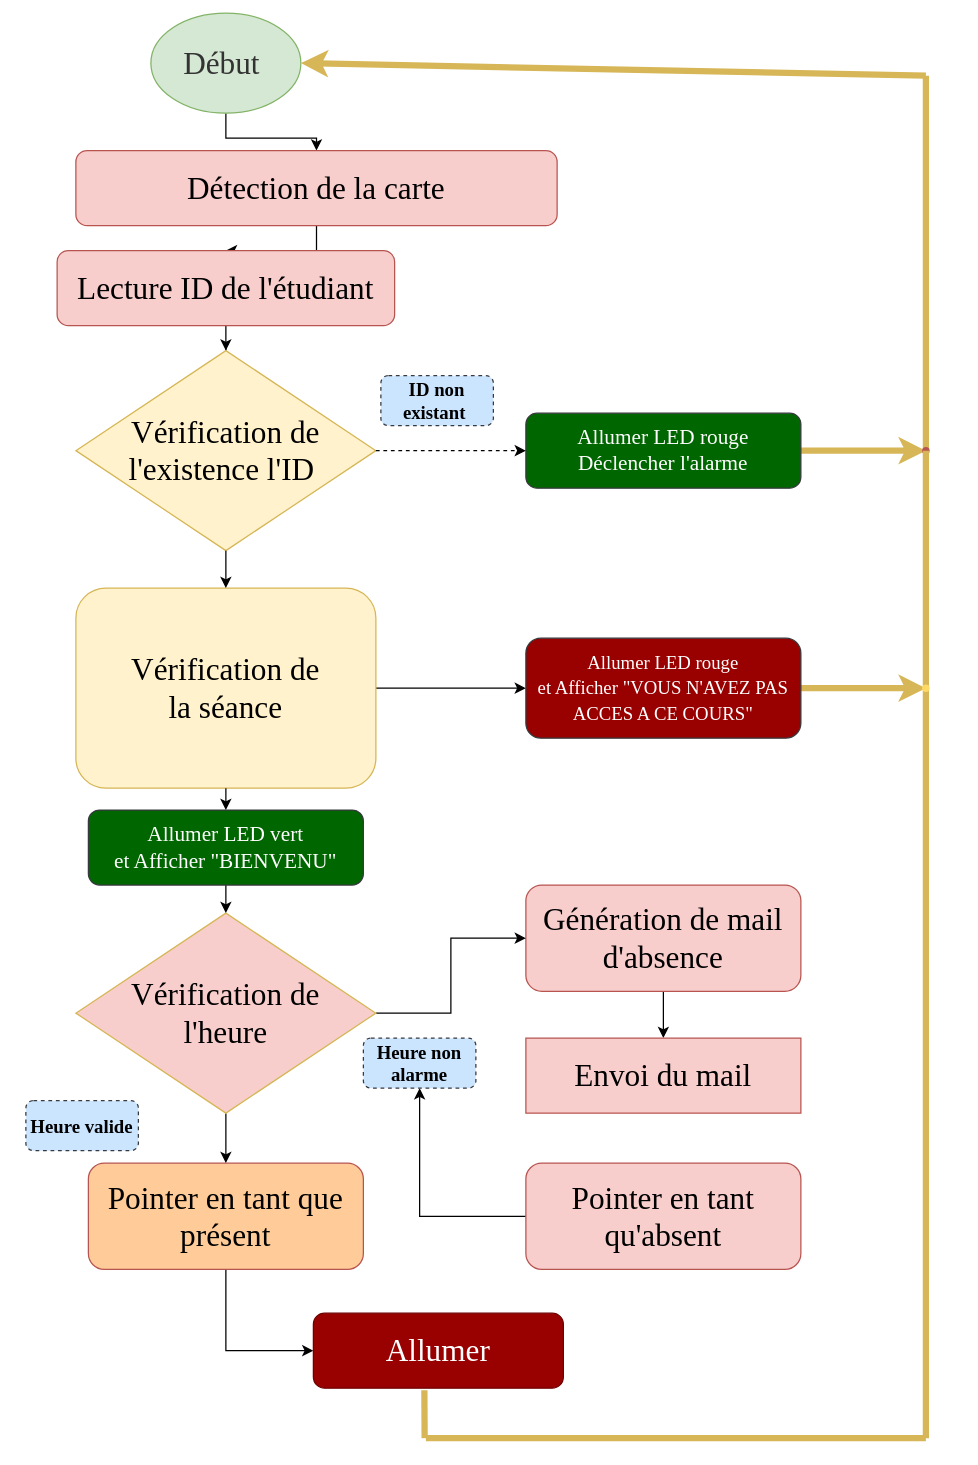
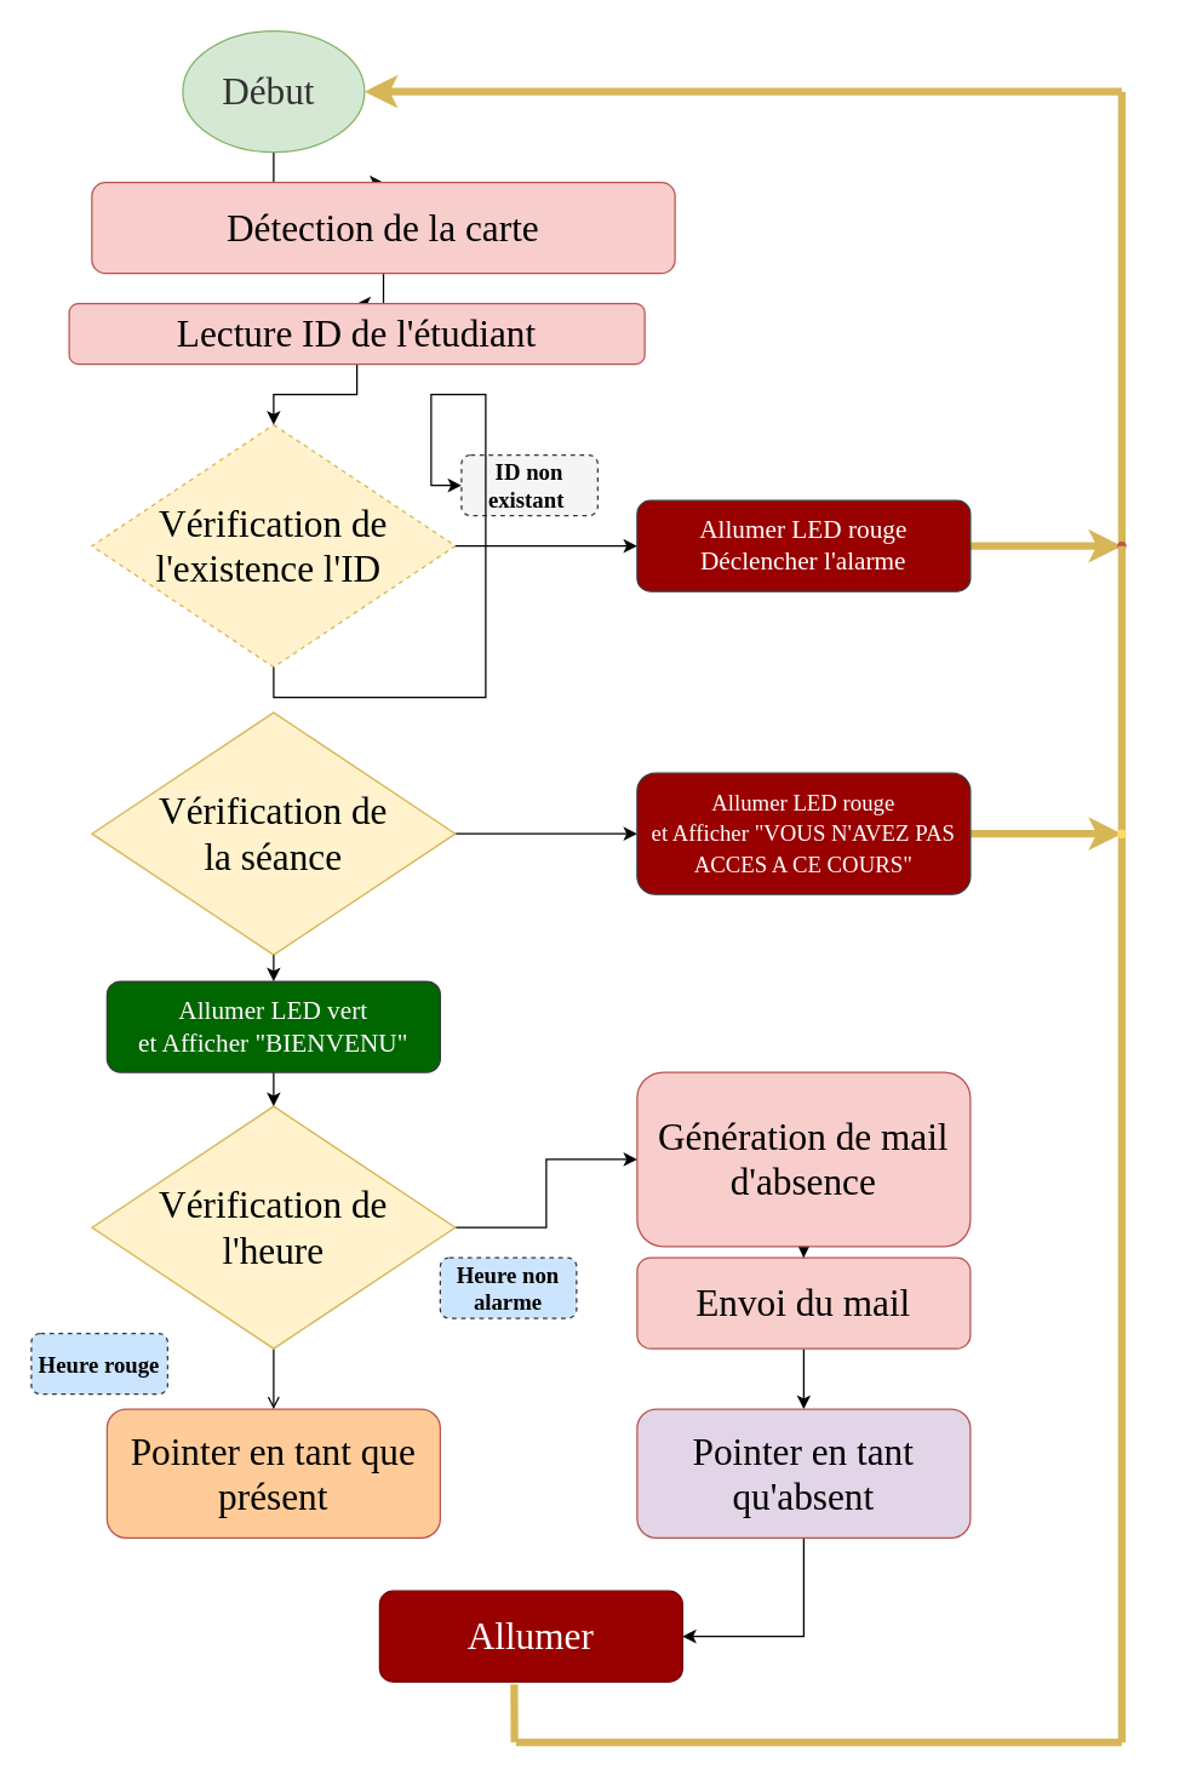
  <mxCell id="0" />
  <mxCell id="1" parent="0" />
  <mxCell id="2" value="" style="edgeStyle=orthogonalEdgeStyle;rounded=0;orthogonalLoop=1;jettySize=auto;html=1;fontFamily=Times New Roman;fontSize=25;fontColor=#333333;" edge="1" parent="1" source="3" target="5"><mxGeometry relative="1" as="geometry" /></mxCell>
- <mxCell id="3" value="&lt;font color=&quot;#333333&quot; style=&quot;font-size: 25px;&quot; face=&quot;Times New Roman&quot;&gt;Début&amp;nbsp;&lt;/font&gt;" style="ellipse;whiteSpace=wrap;html=1;fillColor=#d5e8d4;strokeColor=#82b366;" vertex="1" parent="1"><mxGeometry x="120" y="10" width="120" height="80" as="geometry" /></mxCell>
+ <mxCell id="3" value="&lt;font color=&quot;#333333&quot; style=&quot;font-size: 25px;&quot; face=&quot;Times New Roman&quot;&gt;Début&amp;nbsp;&lt;/font&gt;" style="ellipse;whiteSpace=wrap;html=1;fillColor=#d5e8d4;strokeColor=#82b366;" vertex="1" parent="1"><mxGeometry x="120" y="20" width="120" height="80" as="geometry" /></mxCell>
  <mxCell id="4" value="" style="edgeStyle=orthogonalEdgeStyle;rounded=0;orthogonalLoop=1;jettySize=auto;html=1;fontFamily=Times New Roman;fontSize=25;fontColor=#333333;" edge="1" parent="1" source="5" target="7"><mxGeometry relative="1" as="geometry" /></mxCell>
  <mxCell id="5" value="&lt;font style=&quot;font-size: 25px;&quot;&gt;Détection de la carte&lt;/font&gt;" style="rounded=1;whiteSpace=wrap;html=1;labelBorderColor=none;fontFamily=Times New Roman;fontSize=17;fillColor=#f8cecc;strokeColor=#b85450;" vertex="1" parent="1"><mxGeometry x="60" y="120" width="385" height="60" as="geometry" /></mxCell>
  <mxCell id="6" value="" style="edgeStyle=orthogonalEdgeStyle;rounded=0;orthogonalLoop=1;jettySize=auto;html=1;fontFamily=Times New Roman;fontSize=25;fontColor=#333333;" edge="1" parent="1" source="7" target="8"><mxGeometry relative="1" as="geometry" /></mxCell>
- <mxCell id="7" value="&lt;font style=&quot;font-size: 25px;&quot;&gt;Lecture ID de l'étudiant&lt;/font&gt;" style="rounded=1;whiteSpace=wrap;html=1;labelBorderColor=none;fontFamily=Times New Roman;fontSize=17;fillColor=#f8cecc;strokeColor=#b85450;" vertex="1" parent="1"><mxGeometry x="45" y="200" width="270" height="60" as="geometry" /></mxCell>
- <mxCell id="8" value="Vérification de l'existence l'ID&amp;nbsp;" style="rhombus;whiteSpace=wrap;html=1;labelBorderColor=none;fontFamily=Times New Roman;fontSize=25;fillColor=#fff2cc;strokeColor=#d6b656;" vertex="1" parent="1"><mxGeometry x="60" y="280" width="240" height="160" as="geometry" /></mxCell>
+ <mxCell id="7" value="&lt;font style=&quot;font-size: 25px;&quot;&gt;Lecture ID de l'étudiant&lt;/font&gt;" style="rounded=1;whiteSpace=wrap;html=1;labelBorderColor=none;fontFamily=Times New Roman;fontSize=17;fillColor=#f8cecc;strokeColor=#b85450;" vertex="1" parent="1"><mxGeometry x="45" y="200" width="380" height="40" as="geometry" /></mxCell>
+ <mxCell id="8" value="Vérification de l'existence l'ID&amp;nbsp;" style="rhombus;whiteSpace=wrap;html=1;labelBorderColor=none;fontFamily=Times New Roman;fontSize=25;fillColor=#fff2cc;strokeColor=#d6b656;dashed=1;" vertex="1" parent="1"><mxGeometry x="60" y="280" width="240" height="160" as="geometry" /></mxCell>
  <mxCell id="9" value="" style="edgeStyle=orthogonalEdgeStyle;rounded=0;orthogonalLoop=1;jettySize=auto;html=1;fontFamily=Times New Roman;fontSize=15;fontColor=#000000;strokeWidth=1;" edge="1" parent="1" source="10" target="37"><mxGeometry relative="1" as="geometry" /></mxCell>
- <mxCell id="10" value="Vérification de &lt;br&gt;la séance" style="whiteSpace=wrap;html=1;labelBorderColor=none;fontFamily=Times New Roman;fontSize=25;fillColor=#fff2cc;strokeColor=#d6b656;rounded=1;" vertex="1" parent="1"><mxGeometry x="60" y="470" width="240" height="160" as="geometry" /></mxCell>
+ <mxCell id="10" value="Vérification de &lt;br&gt;la séance" style="rhombus;whiteSpace=wrap;html=1;labelBorderColor=none;fontFamily=Times New Roman;fontSize=25;fillColor=#fff2cc;strokeColor=#d6b656;" vertex="1" parent="1"><mxGeometry x="60" y="470" width="240" height="160" as="geometry" /></mxCell>
  <mxCell id="11" value="" style="edgeStyle=orthogonalEdgeStyle;rounded=0;orthogonalLoop=1;jettySize=auto;html=1;fontFamily=Times New Roman;fontSize=15;fontColor=#333333;strokeWidth=5;fillColor=#fff2cc;strokeColor=#d6b656;" edge="1" parent="1" source="12" target="30"><mxGeometry relative="1" as="geometry" /></mxCell>
- <mxCell id="12" value="&lt;font style=&quot;font-size: 17px;&quot;&gt;&lt;font color=&quot;#ffffff&quot;&gt;Allumer LED rouge&lt;br&gt;Déclencher l'alarme&lt;/font&gt;&lt;br&gt;&lt;/font&gt;" style="rounded=1;whiteSpace=wrap;html=1;labelBorderColor=none;fontFamily=Times New Roman;fontSize=17;fillColor=#006600;strokeColor=#36393d;" vertex="1" parent="1"><mxGeometry x="420" y="330" width="220" height="60" as="geometry" /></mxCell>
+ <mxCell id="12" value="&lt;font style=&quot;font-size: 17px;&quot;&gt;&lt;font color=&quot;#ffffff&quot;&gt;Allumer LED rouge&lt;br&gt;Déclencher l'alarme&lt;/font&gt;&lt;br&gt;&lt;/font&gt;" style="rounded=1;whiteSpace=wrap;html=1;labelBorderColor=none;fontFamily=Times New Roman;fontSize=17;fillColor=#990000;strokeColor=#36393d;" vertex="1" parent="1"><mxGeometry x="420" y="330" width="220" height="60" as="geometry" /></mxCell>
  <mxCell id="13" value="" style="edgeStyle=orthogonalEdgeStyle;rounded=0;orthogonalLoop=1;jettySize=auto;html=1;fontFamily=Times New Roman;fontSize=25;fontColor=#333333;" edge="1" parent="1" source="14" target="16"><mxGeometry relative="1" as="geometry" /></mxCell>
- <mxCell id="14" value="&lt;font style=&quot;font-size: 25px;&quot;&gt;Génération de mail d'absence&lt;/font&gt;" style="rounded=1;whiteSpace=wrap;html=1;labelBorderColor=none;fontFamily=Times New Roman;fontSize=17;fillColor=#f8cecc;strokeColor=#b85450;" vertex="1" parent="1"><mxGeometry x="420" y="707.5" width="220" height="85" as="geometry" /></mxCell>
- <mxCell id="16" value="&lt;font style=&quot;font-size: 25px;&quot;&gt;Envoi du mail&lt;/font&gt;" style="whiteSpace=wrap;html=1;labelBorderColor=none;fontFamily=Times New Roman;fontSize=17;fillColor=#f8cecc;strokeColor=#b85450;rounded=0;" vertex="1" parent="1"><mxGeometry x="420" y="830" width="220" height="60" as="geometry" /></mxCell>
- <mxCell id="17" style="edgeStyle=orthogonalEdgeStyle;rounded=0;orthogonalLoop=1;jettySize=auto;html=1;fontFamily=Times New Roman;fontSize=25;fontColor=#333333;" edge="1" parent="1" source="18" target="28"><mxGeometry relative="1" as="geometry" /></mxCell>
- <mxCell id="18" value="&lt;font style=&quot;font-size: 25px;&quot;&gt;Pointer en tant qu'absent&lt;/font&gt;" style="rounded=1;whiteSpace=wrap;html=1;labelBorderColor=none;fontFamily=Times New Roman;fontSize=17;fillColor=#f8cecc;strokeColor=#b85450;" vertex="1" parent="1"><mxGeometry x="420" y="930" width="220" height="85" as="geometry" /></mxCell>
- <mxCell id="19" style="edgeStyle=orthogonalEdgeStyle;rounded=0;orthogonalLoop=1;jettySize=auto;html=1;entryX=0;entryY=0.5;entryDx=0;entryDy=0;fontFamily=Times New Roman;fontSize=25;fontColor=#333333;" edge="1" parent="1" source="20" target="21"><mxGeometry relative="1" as="geometry" /></mxCell>
+ <mxCell id="14" value="&lt;font style=&quot;font-size: 25px;&quot;&gt;Génération de mail d'absence&lt;/font&gt;" style="rounded=1;whiteSpace=wrap;html=1;labelBorderColor=none;fontFamily=Times New Roman;fontSize=17;fillColor=#f8cecc;strokeColor=#b85450;" vertex="1" parent="1"><mxGeometry x="420" y="707.5" width="220" height="115" as="geometry" /></mxCell>
+ <mxCell id="15" value="" style="edgeStyle=orthogonalEdgeStyle;rounded=0;orthogonalLoop=1;jettySize=auto;html=1;fontFamily=Times New Roman;fontSize=25;fontColor=#333333;" edge="1" parent="1" source="16" target="18"><mxGeometry relative="1" as="geometry" /></mxCell>
+ <mxCell id="16" value="&lt;font style=&quot;font-size: 25px;&quot;&gt;Envoi du mail&lt;/font&gt;" style="rounded=1;whiteSpace=wrap;html=1;labelBorderColor=none;fontFamily=Times New Roman;fontSize=17;fillColor=#f8cecc;strokeColor=#b85450;" vertex="1" parent="1"><mxGeometry x="420" y="830" width="220" height="60" as="geometry" /></mxCell>
+ <mxCell id="17" style="edgeStyle=orthogonalEdgeStyle;rounded=0;orthogonalLoop=1;jettySize=auto;html=1;entryX=1;entryY=0.5;entryDx=0;entryDy=0;fontFamily=Times New Roman;fontSize=25;fontColor=#333333;" edge="1" parent="1" source="18" target="21"><mxGeometry relative="1" as="geometry" /></mxCell>
+ <mxCell id="18" value="&lt;font style=&quot;font-size: 25px;&quot;&gt;Pointer en tant qu'absent&lt;/font&gt;" style="rounded=1;whiteSpace=wrap;html=1;labelBorderColor=none;fontFamily=Times New Roman;fontSize=17;fillColor=#e1d5e7;strokeColor=#b85450;" vertex="1" parent="1"><mxGeometry x="420" y="930" width="220" height="85" as="geometry" /></mxCell>
  <mxCell id="20" value="&lt;font style=&quot;font-size: 25px;&quot;&gt;Pointer en tant que présent&lt;/font&gt;" style="rounded=1;whiteSpace=wrap;html=1;labelBorderColor=none;fontFamily=Times New Roman;fontSize=17;fillColor=#ffcc99;strokeColor=#b85450;" vertex="1" parent="1"><mxGeometry x="70" y="930" width="220" height="85" as="geometry" /></mxCell>
  <mxCell id="21" value="&lt;font style=&quot;font-size: 25px;&quot;&gt;Allumer&lt;/font&gt;" style="rounded=1;whiteSpace=wrap;html=1;labelBorderColor=none;fontFamily=Times New Roman;fontSize=17;fillColor=#990000;strokeColor=#6F0000;fontColor=#ffffff;" vertex="1" parent="1"><mxGeometry x="250" y="1050" width="200" height="60" as="geometry" /></mxCell>
- <mxCell id="22" value="" style="endArrow=classic;html=1;rounded=0;fontFamily=Times New Roman;fontSize=25;fontColor=#333333;entryX=0;entryY=0.5;entryDx=0;entryDy=0;exitX=1;exitY=0.5;exitDx=0;exitDy=0;dashed=1;" edge="1" parent="1" source="8" target="12"><mxGeometry width="50" height="50" relative="1" as="geometry"><mxPoint x="300" y="450" as="sourcePoint" /><mxPoint x="240" y="540" as="targetPoint" /></mxGeometry></mxCell>
+ <mxCell id="22" value="" style="endArrow=classic;html=1;rounded=0;fontFamily=Times New Roman;fontSize=25;fontColor=#333333;entryX=0;entryY=0.5;entryDx=0;entryDy=0;exitX=1;exitY=0.5;exitDx=0;exitDy=0;" edge="1" parent="1" source="8" target="12"><mxGeometry width="50" height="50" relative="1" as="geometry"><mxPoint x="300" y="450" as="sourcePoint" /><mxPoint x="240" y="540" as="targetPoint" /></mxGeometry></mxCell>
  <mxCell id="23" value="" style="endArrow=none;html=1;rounded=0;fontFamily=Times New Roman;fontSize=25;fontColor=#333333;exitX=0.444;exitY=1.027;exitDx=0;exitDy=0;exitPerimeter=0;fillColor=#fff2cc;strokeColor=#d6b656;strokeWidth=5;" edge="1" parent="1" source="21"><mxGeometry width="50" height="50" relative="1" as="geometry"><mxPoint x="340" y="1150" as="sourcePoint" /><mxPoint x="339" y="1150" as="targetPoint" /></mxGeometry></mxCell>
  <mxCell id="24" value="" style="endArrow=none;html=1;rounded=0;fontFamily=Times New Roman;fontSize=25;fontColor=#333333;fillColor=#fff2cc;strokeColor=#d6b656;strokeWidth=5;" edge="1" parent="1"><mxGeometry width="50" height="50" relative="1" as="geometry"><mxPoint x="340" y="1150" as="sourcePoint" /><mxPoint x="740" y="1150" as="targetPoint" /></mxGeometry></mxCell>
  <mxCell id="25" value="" style="endArrow=none;html=1;rounded=0;fontFamily=Times New Roman;fontSize=25;fontColor=#333333;fillColor=#fff2cc;strokeColor=#d6b656;strokeWidth=5;startArrow=none;" edge="1" parent="1" source="30"><mxGeometry width="50" height="50" relative="1" as="geometry"><mxPoint x="740" y="1150" as="sourcePoint" /><mxPoint x="740" y="60" as="targetPoint" /></mxGeometry></mxCell>
  <mxCell id="26" value="" style="endArrow=classic;html=1;rounded=0;fontFamily=Times New Roman;fontSize=25;fontColor=#333333;entryX=1;entryY=0.5;entryDx=0;entryDy=0;fillColor=#fff2cc;strokeColor=#d6b656;strokeWidth=5;" edge="1" parent="1" target="3"><mxGeometry width="50" height="50" relative="1" as="geometry"><mxPoint x="740" y="60" as="sourcePoint" /><mxPoint x="400" y="510" as="targetPoint" /></mxGeometry></mxCell>
- <mxCell id="27" value="&lt;font style=&quot;font-size: 15px;&quot;&gt;ID non existant&amp;nbsp;&lt;/font&gt;" style="rounded=1;whiteSpace=wrap;html=1;labelBorderColor=none;fontFamily=Times New Roman;fontSize=15;fillColor=#cce5ff;strokeColor=#36393d;fontStyle=1;dashed=1;" vertex="1" parent="1"><mxGeometry x="304" y="300" width="90" height="40" as="geometry" /></mxCell>
+ <mxCell id="27" value="&lt;font style=&quot;font-size: 15px;&quot;&gt;ID non existant&amp;nbsp;&lt;/font&gt;" style="rounded=1;whiteSpace=wrap;html=1;labelBorderColor=none;fontFamily=Times New Roman;fontSize=15;fillColor=#f5f5f5;strokeColor=#36393d;fontStyle=1;dashed=1;" vertex="1" parent="1"><mxGeometry x="304" y="300" width="90" height="40" as="geometry" /></mxCell>
  <mxCell id="28" value="Heure non alarme" style="rounded=1;whiteSpace=wrap;html=1;labelBorderColor=none;fontFamily=Times New Roman;fontSize=15;fillColor=#cce5ff;strokeColor=#36393d;fontStyle=1;dashed=1;" vertex="1" parent="1"><mxGeometry x="290" y="830" width="90" height="40" as="geometry" /></mxCell>
- <mxCell id="29" value="Heure valide" style="rounded=1;whiteSpace=wrap;html=1;labelBorderColor=none;fontFamily=Times New Roman;fontSize=15;fillColor=#cce5ff;strokeColor=#36393d;fontStyle=1;dashed=1;" vertex="1" parent="1"><mxGeometry x="20" y="880" width="90" height="40" as="geometry" /></mxCell>
+ <mxCell id="29" value="Heure rouge" style="rounded=1;whiteSpace=wrap;html=1;labelBorderColor=none;fontFamily=Times New Roman;fontSize=15;fillColor=#cce5ff;strokeColor=#36393d;fontStyle=1;dashed=1;" vertex="1" parent="1"><mxGeometry x="20" y="880" width="90" height="40" as="geometry" /></mxCell>
  <mxCell id="30" value="" style="shape=waypoint;sketch=0;size=6;pointerEvents=1;points=[];fillColor=#f8cecc;resizable=0;rotatable=0;perimeter=centerPerimeter;snapToPoint=1;fontSize=17;fontFamily=Times New Roman;strokeColor=#b85450;rounded=1;labelBorderColor=none;" vertex="1" parent="1"><mxGeometry x="720" y="340" width="40" height="40" as="geometry" /></mxCell>
  <mxCell id="31" value="" style="endArrow=none;html=1;rounded=0;fontFamily=Times New Roman;fontSize=25;fontColor=#333333;fillColor=#fff2cc;strokeColor=#d6b656;strokeWidth=5;" edge="1" parent="1" target="30"><mxGeometry width="50" height="50" relative="1" as="geometry"><mxPoint x="740" y="1150" as="sourcePoint" /><mxPoint x="740" y="100" as="targetPoint" /></mxGeometry></mxCell>
- <mxCell id="32" value="" style="edgeStyle=orthogonalEdgeStyle;rounded=0;orthogonalLoop=1;jettySize=auto;html=1;fontFamily=Times New Roman;fontSize=15;fontColor=#FFFFFF;strokeWidth=1;exitX=0.5;exitY=1;exitDx=0;exitDy=0;" edge="1" parent="1" source="8" target="10"><mxGeometry relative="1" as="geometry"><mxPoint x="180" y="630" as="sourcePoint" /></mxGeometry></mxCell>
- <mxCell id="33" value="" style="edgeStyle=orthogonalEdgeStyle;rounded=0;orthogonalLoop=1;jettySize=auto;html=1;fontFamily=Times New Roman;fontSize=15;fontColor=#FFFFFF;strokeWidth=1;" edge="1" parent="1" source="35" target="20"><mxGeometry relative="1" as="geometry" /></mxCell>
+ <mxCell id="32" value="" style="edgeStyle=orthogonalEdgeStyle;rounded=0;orthogonalLoop=1;jettySize=auto;html=1;fontFamily=Times New Roman;fontSize=15;fontColor=#FFFFFF;strokeWidth=1;exitX=0.5;exitY=1;exitDx=0;exitDy=0;" edge="1" parent="1" source="8" target="27"><mxGeometry relative="1" as="geometry"><mxPoint x="180" y="630" as="sourcePoint" /></mxGeometry></mxCell>
+ <mxCell id="33" value="" style="edgeStyle=orthogonalEdgeStyle;rounded=0;orthogonalLoop=1;jettySize=auto;html=1;fontFamily=Times New Roman;fontSize=15;fontColor=#FFFFFF;strokeWidth=1;endArrow=open;" edge="1" parent="1" source="35" target="20"><mxGeometry relative="1" as="geometry" /></mxCell>
  <mxCell id="34" style="edgeStyle=orthogonalEdgeStyle;rounded=0;orthogonalLoop=1;jettySize=auto;html=1;entryX=0;entryY=0.5;entryDx=0;entryDy=0;fontFamily=Times New Roman;fontSize=15;fontColor=#FFFFFF;strokeWidth=1;" edge="1" parent="1" source="35" target="14"><mxGeometry relative="1" as="geometry" /></mxCell>
- <mxCell id="35" value="Vérification de &lt;br&gt;l'heure" style="rhombus;whiteSpace=wrap;html=1;labelBorderColor=none;fontFamily=Times New Roman;fontSize=25;fillColor=#f8cecc;strokeColor=#d6b656;" vertex="1" parent="1"><mxGeometry x="60" y="730" width="240" height="160" as="geometry" /></mxCell>
+ <mxCell id="35" value="Vérification de &lt;br&gt;l'heure" style="rhombus;whiteSpace=wrap;html=1;labelBorderColor=none;fontFamily=Times New Roman;fontSize=25;fillColor=#fff2cc;strokeColor=#d6b656;" vertex="1" parent="1"><mxGeometry x="60" y="730" width="240" height="160" as="geometry" /></mxCell>
  <mxCell id="36" value="" style="edgeStyle=orthogonalEdgeStyle;rounded=0;orthogonalLoop=1;jettySize=auto;html=1;fontFamily=Times New Roman;fontSize=15;fontColor=#000000;strokeWidth=5;fillColor=#fff2cc;strokeColor=#d6b656;" edge="1" parent="1" source="37" target="38"><mxGeometry relative="1" as="geometry" /></mxCell>
  <mxCell id="37" value="&lt;font style=&quot;font-size: 15px;&quot;&gt;&lt;font color=&quot;#ffffff&quot;&gt;Allumer LED rouge&lt;br&gt;et Afficher &quot;VOUS N'AVEZ PAS ACCES A CE COURS&quot;&lt;/font&gt;&lt;br&gt;&lt;/font&gt;" style="rounded=1;whiteSpace=wrap;html=1;labelBorderColor=none;fontFamily=Times New Roman;fontSize=17;fillColor=#990000;strokeColor=#36393d;" vertex="1" parent="1"><mxGeometry x="420" y="510" width="220" height="80" as="geometry" /></mxCell>
  <mxCell id="38" value="" style="shape=waypoint;sketch=0;size=6;pointerEvents=1;points=[];fillColor=#ffcc99;resizable=0;rotatable=0;perimeter=centerPerimeter;snapToPoint=1;fontSize=17;fontFamily=Times New Roman;strokeColor=#FFD966;rounded=1;labelBorderColor=none;" vertex="1" parent="1"><mxGeometry x="720" y="530" width="40" height="40" as="geometry" /></mxCell>
  <mxCell id="39" value="" style="edgeStyle=orthogonalEdgeStyle;rounded=0;orthogonalLoop=1;jettySize=auto;html=1;fontFamily=Times New Roman;fontSize=15;fontColor=#FFFFFF;strokeWidth=1;" edge="1" parent="1" source="40" target="35"><mxGeometry relative="1" as="geometry" /></mxCell>
  <mxCell id="40" value="&lt;font style=&quot;font-size: 17px;&quot;&gt;&lt;font color=&quot;#ffffff&quot;&gt;Allumer LED vert&lt;br&gt;et Afficher &quot;BIENVENU&quot;&lt;/font&gt;&lt;br&gt;&lt;/font&gt;" style="rounded=1;whiteSpace=wrap;html=1;labelBorderColor=none;fontFamily=Times New Roman;fontSize=17;fillColor=#006600;strokeColor=#36393d;" vertex="1" parent="1"><mxGeometry x="70" y="647.5" width="220" height="60" as="geometry" /></mxCell>
  <mxCell id="41" value="" style="endArrow=classic;html=1;rounded=0;fontFamily=Times New Roman;fontSize=15;fontColor=#FFFFFF;strokeWidth=1;exitX=0.5;exitY=1;exitDx=0;exitDy=0;entryX=0.5;entryY=0;entryDx=0;entryDy=0;" edge="1" parent="1" source="10" target="40"><mxGeometry width="50" height="50" relative="1" as="geometry"><mxPoint x="370" y="720" as="sourcePoint" /><mxPoint x="420" y="670" as="targetPoint" /></mxGeometry></mxCell>
